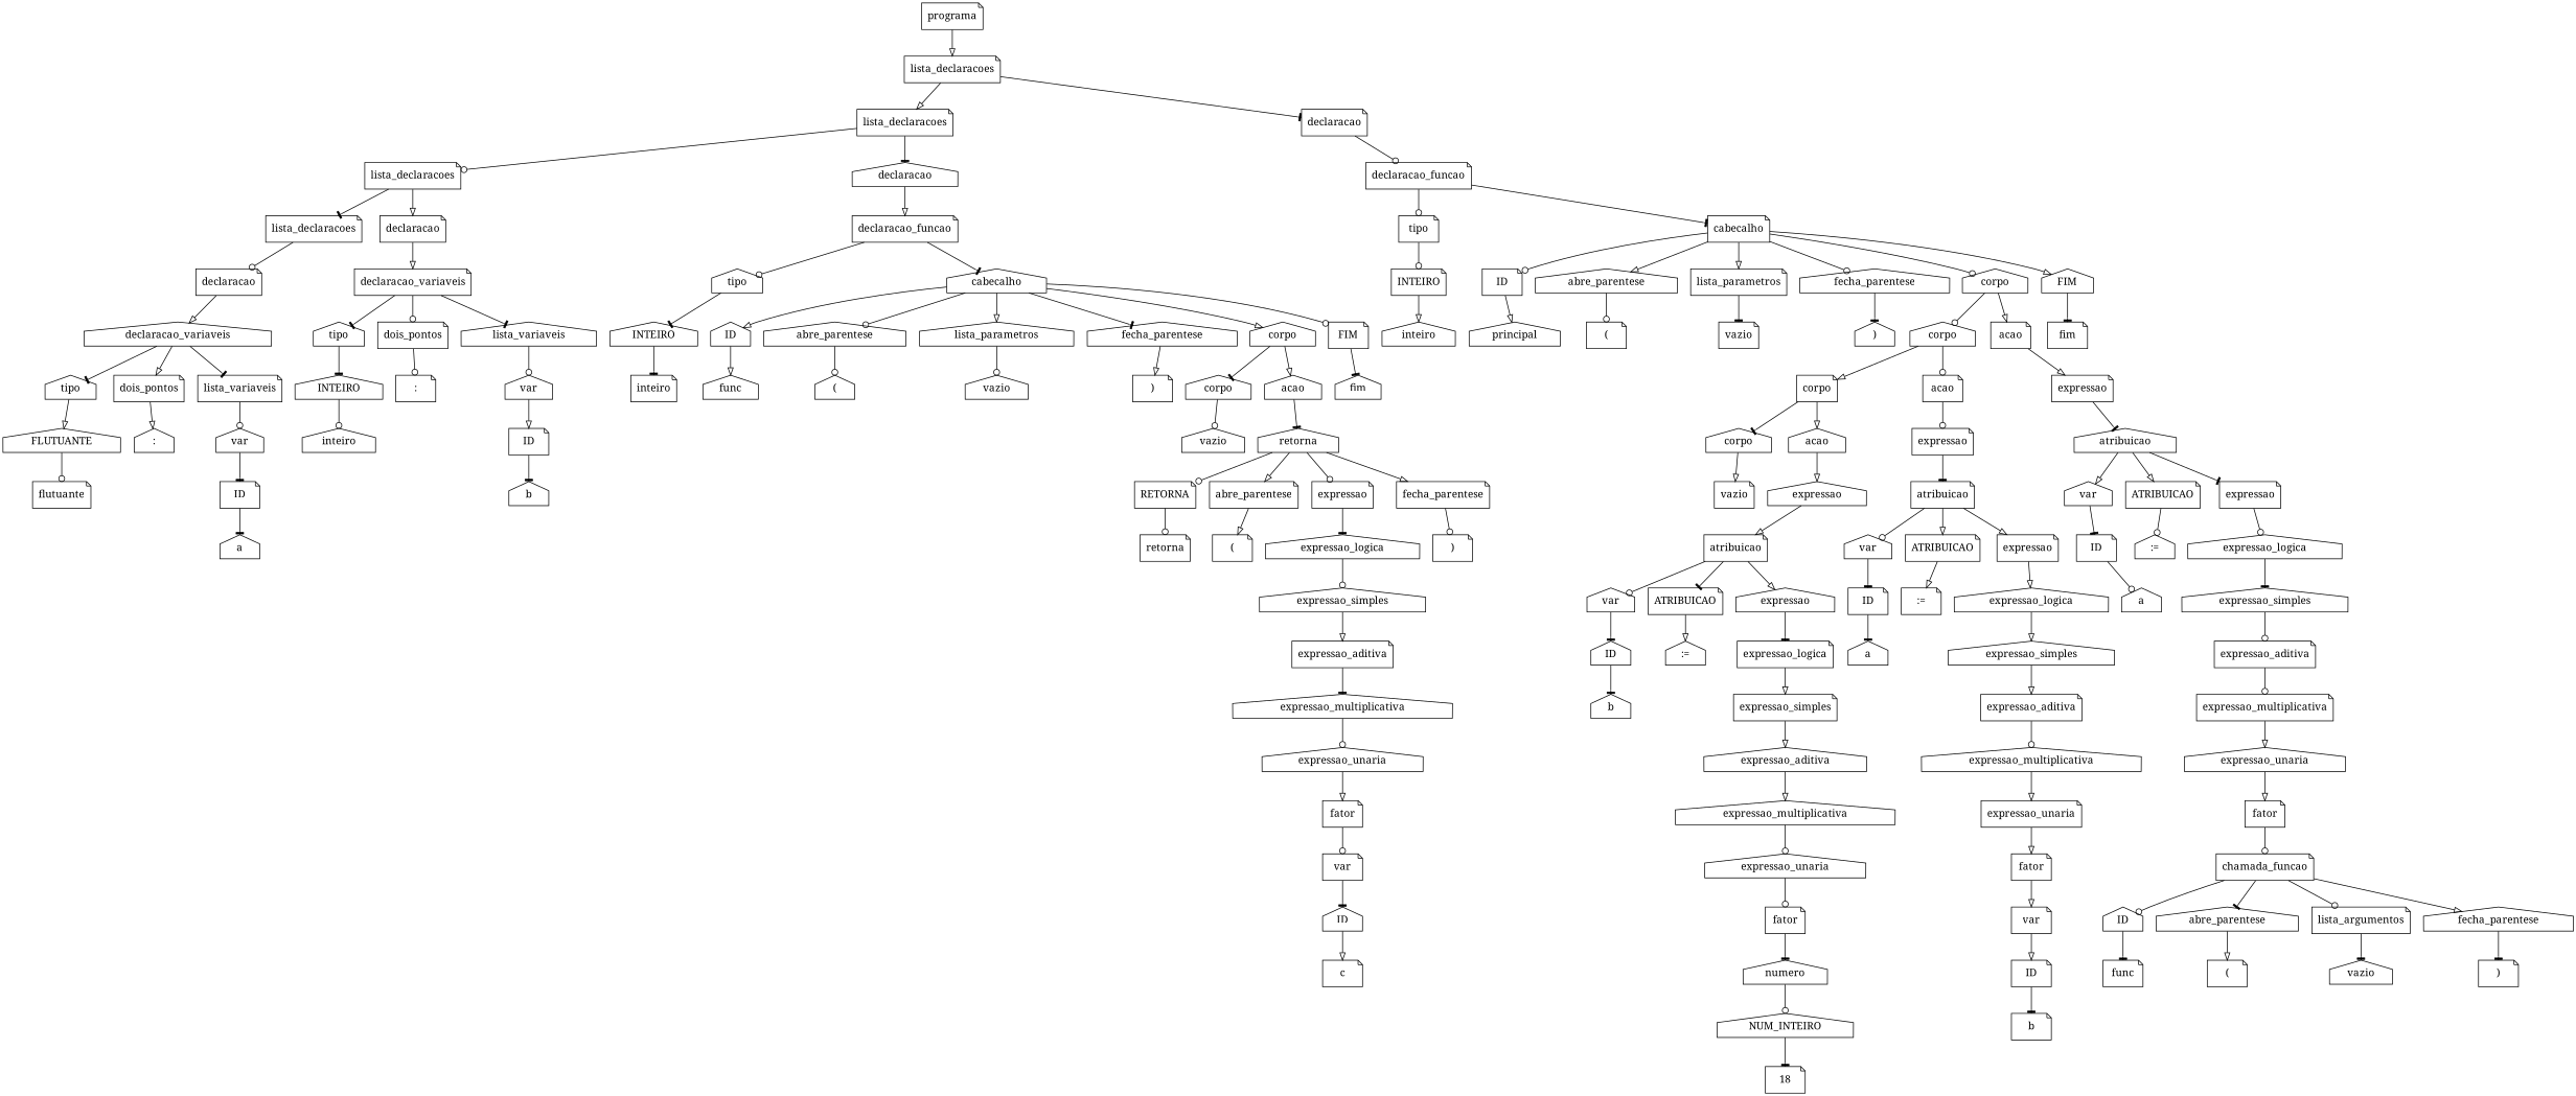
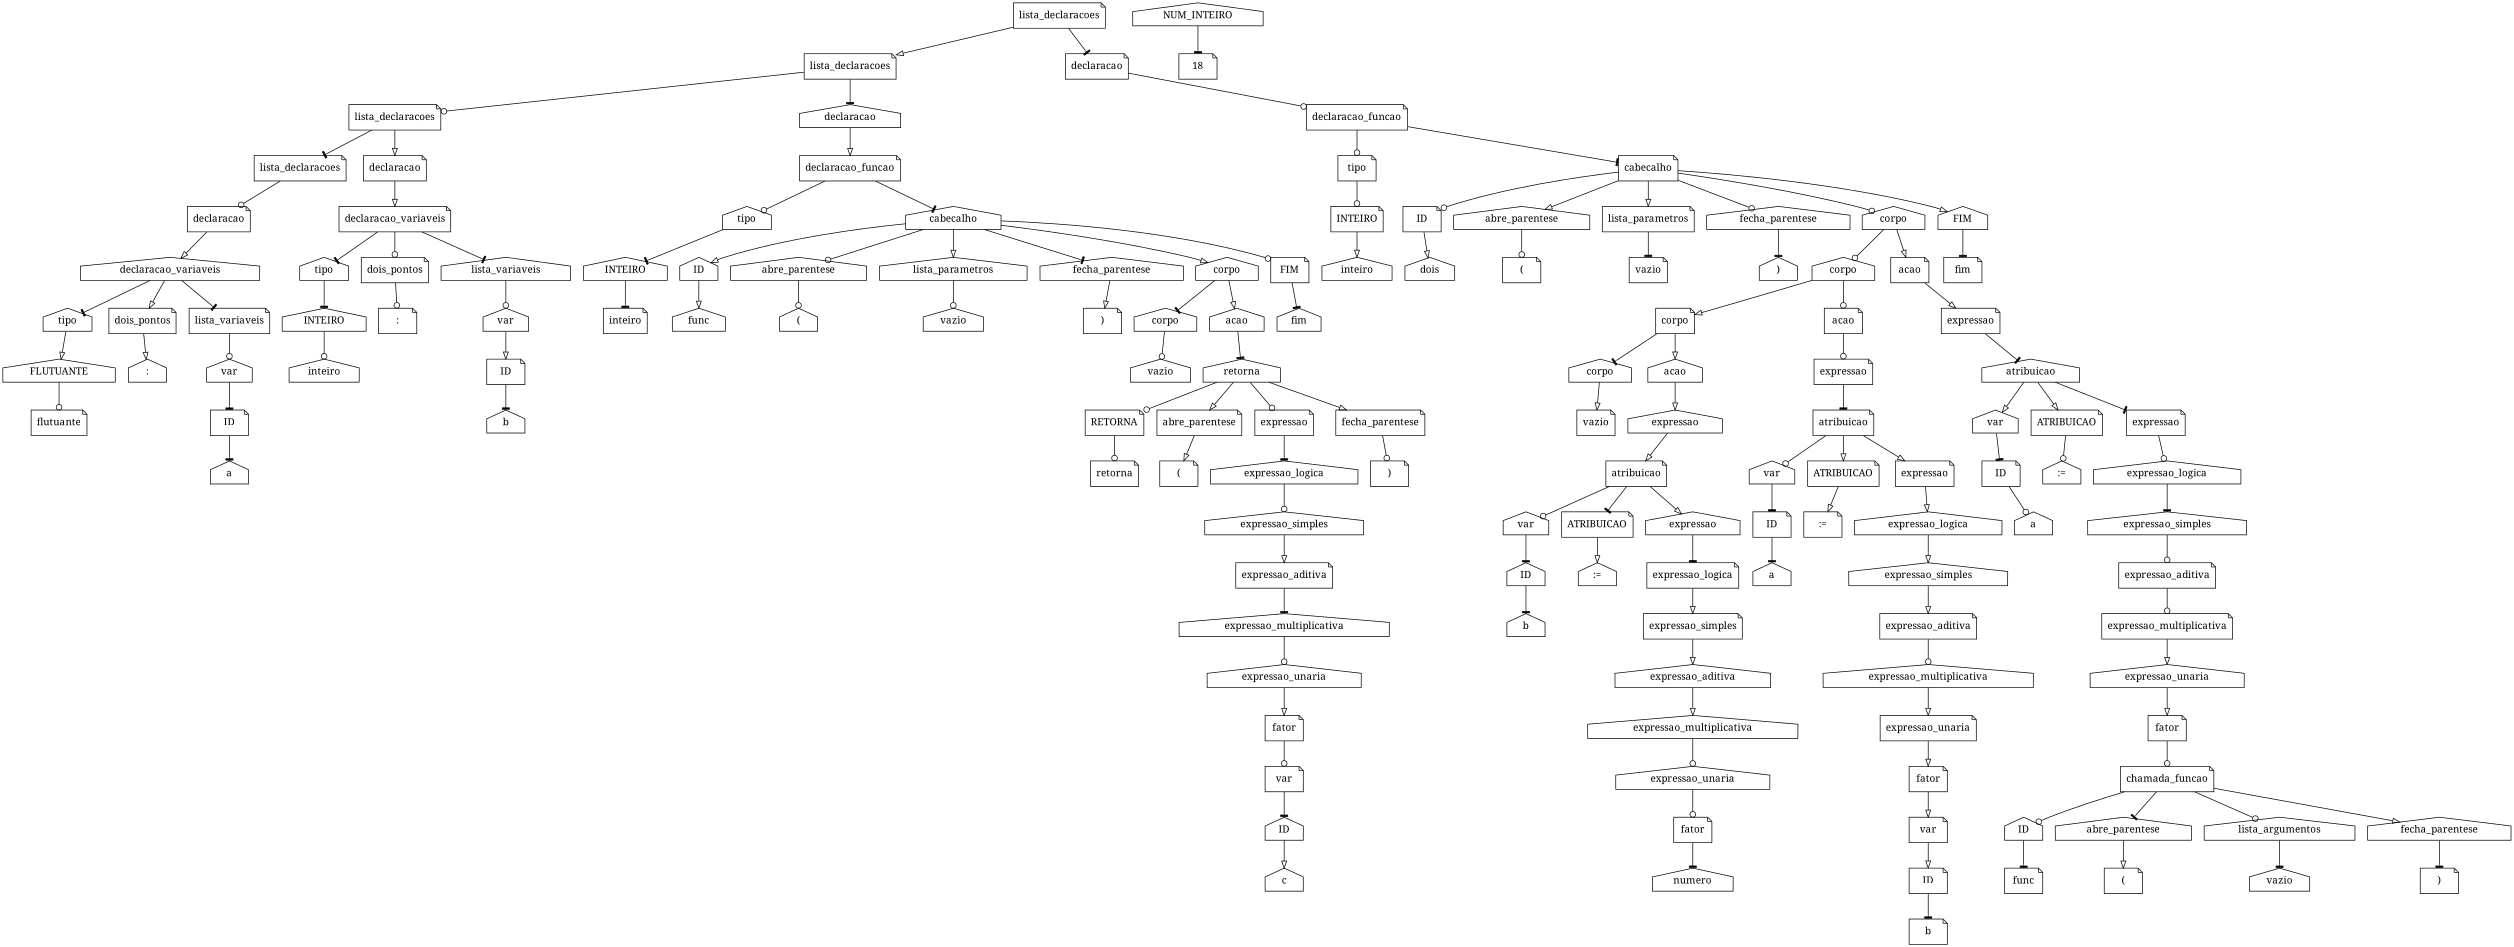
  digraph {
    fontname="Noto Serif"
    node [fontname="Noto Serif" shape=note]
    edge [arrowhead=onormal fontname="Noto Serif"]
-   n1 [label=programa]
    n2 [label=lista_declaracoes]
    n3 [label=lista_declaracoes]
    n4 [label=declaracao]
    n5 [label=lista_declaracoes]
    n6 [label=declaracao shape=house]
    n7 [label=declaracao_funcao]
    n8 [label=lista_declaracoes]
    n9 [label=declaracao]
    n10 [label=declaracao_funcao]
    n11 [label=declaracao]
    n12 [label=declaracao_variaveis]
    n13 [label=declaracao_variaveis shape=house]
    n14 [label=tipo shape=house]
    n15 [label=dois_pontos]
    n16 [label=lista_variaveis]
    n17 [label=FLUTUANTE shape=house]
    n18 [label=":" shape=house]
    n19 [label=var shape=house]
    n20 [label=flutuante]
    n21 [label=ID]
    n22 [label=a shape=house]
    n23 [label=tipo shape=house]
    n24 [label=dois_pontos]
    n25 [label=lista_variaveis shape=house]
    n26 [label=INTEIRO shape=house]
    n27 [label=":"]
    n28 [label=var shape=house]
    n29 [label=inteiro shape=house]
    n30 [label=ID]
    n31 [label=b shape=house]
    n32 [label=tipo shape=house]
    n33 [label=cabecalho shape=house]
    n34 [label=INTEIRO shape=house]
    n35 [label=ID shape=house]
    n36 [label=abre_parentese shape=house]
    n37 [label=lista_parametros shape=house]
    n38 [label=fecha_parentese shape=house]
    n39 [label=corpo shape=house]
    n40 [label=FIM]
    n41 [label=inteiro]
    n42 [label=func shape=house]
    n43 [label="(" shape=house]
    n44 [label=vazio shape=house]
    n45 [label=")"]
    n46 [label=corpo shape=house]
    n47 [label=acao shape=house]
    n48 [label=fim shape=house]
    n49 [label=vazio shape=house]
    n50 [label=retorna shape=house]
    n51 [label=RETORNA]
    n52 [label=abre_parentese]
    n53 [label=expressao]
    n54 [label=fecha_parentese]
    n55 [label=retorna]
    n56 [label="("]
    n57 [label=expressao_logica shape=house]
    n58 [label=")"]
    n59 [label=expressao_simples shape=house]
    n60 [label=expressao_aditiva]
    n61 [label=expressao_multiplicativa shape=house]
    n62 [label=expressao_unaria shape=house]
    n63 [label=fator]
    n64 [label=var]
    n65 [label=ID shape=house]
-   n66 [label=c]
+   n66 [label=c shape=house]
    n67 [label=tipo]
    n68 [label=cabecalho]
    n69 [label=INTEIRO]
    n70 [label=ID]
    n71 [label=abre_parentese shape=house]
    n72 [label=lista_parametros]
    n73 [label=fecha_parentese shape=house]
    n74 [label=corpo shape=house]
    n75 [label=FIM shape=house]
    n76 [label=inteiro shape=house]
-   n77 [label=principal shape=house]
+   n77 [label=dois shape=house]
    n78 [label="("]
    n79 [label=vazio]
    n80 [label=")" shape=house]
    n81 [label=corpo shape=house]
    n82 [label=acao]
    n83 [label=fim]
    n84 [label=corpo]
    n85 [label=acao]
    n86 [label=expressao]
    n87 [label=corpo shape=house]
    n88 [label=acao shape=house]
    n89 [label=expressao]
    n90 [label=vazio]
    n91 [label=expressao shape=house]
    n92 [label=atribuicao]
    n93 [label=var shape=house]
    n94 [label=ATRIBUICAO]
    n95 [label=expressao shape=house]
    n96 [label=ID shape=house]
    n97 [label=":=" shape=house]
    n98 [label=expressao_logica]
    n99 [label=b shape=house]
    n100 [label=expressao_simples]
    n101 [label=expressao_aditiva shape=house]
    n102 [label=expressao_multiplicativa shape=house]
    n103 [label=expressao_unaria shape=house]
    n104 [label=fator]
    n105 [label=numero shape=house]
    n106 [label=NUM_INTEIRO shape=house]
    n107 [label=18]
    n108 [label=atribuicao]
    n109 [label=var shape=house]
    n110 [label=ATRIBUICAO]
    n111 [label=expressao]
    n112 [label=ID]
    n113 [label=":="]
    n114 [label=expressao_logica shape=house]
    n115 [label=a shape=house]
    n116 [label=expressao_simples shape=house]
    n117 [label=expressao_aditiva]
    n118 [label=expressao_multiplicativa shape=house]
    n119 [label=expressao_unaria]
    n120 [label=fator]
    n121 [label=var]
    n122 [label=ID]
    n123 [label=b]
    n124 [label=atribuicao shape=house]
    n125 [label=var shape=house]
    n126 [label=ATRIBUICAO]
    n127 [label=expressao]
    n128 [label=ID]
    n129 [label=":=" shape=house]
    n130 [label=expressao_logica shape=house]
    n131 [label=a shape=house]
    n132 [label=expressao_simples shape=house]
    n133 [label=expressao_aditiva]
    n134 [label=expressao_multiplicativa]
    n135 [label=expressao_unaria shape=house]
    n136 [label=fator]
    n137 [label=chamada_funcao]
    n138 [label=ID shape=house]
    n139 [label=abre_parentese shape=house]
-   n140 [label=lista_argumentos]
+   n140 [label=lista_argumentos shape=house]
    n141 [label=fecha_parentese shape=house]
    n142 [label=func]
    n143 [label="("]
    n144 [label=vazio shape=house]
    n145 [label=")"]
-   n1 -> n2
    n2 -> n3
    n2 -> n4 [arrowhead=tee]
    n3 -> n5 [arrowhead=odot]
    n3 -> n6 [arrowhead=tee]
    n4 -> n7 [arrowhead=odot]
    n5 -> n8 [arrowhead=tee]
    n5 -> n9
    n6 -> n10
    n7 -> n67 [arrowhead=odot]
    n7 -> n68 [arrowhead=tee]
    n8 -> n11 [arrowhead=odot]
    n9 -> n12
    n10 -> n32 [arrowhead=odot]
    n10 -> n33 [arrowhead=tee]
    n11 -> n13
    n12 -> n23 [arrowhead=tee]
    n12 -> n24 [arrowhead=odot]
    n12 -> n25 [arrowhead=tee]
    n13 -> n14 [arrowhead=tee]
    n13 -> n15
    n13 -> n16 [arrowhead=tee]
    n14 -> n17
    n15 -> n18
    n16 -> n19 [arrowhead=odot]
    n17 -> n20 [arrowhead=odot]
    n19 -> n21 [arrowhead=tee]
    n21 -> n22 [arrowhead=tee]
    n23 -> n26 [arrowhead=tee]
    n24 -> n27 [arrowhead=odot]
    n25 -> n28 [arrowhead=odot]
    n26 -> n29 [arrowhead=odot]
    n28 -> n30
    n30 -> n31 [arrowhead=tee]
    n32 -> n34 [arrowhead=tee]
    n33 -> n35
    n33 -> n36 [arrowhead=odot]
    n33 -> n37
    n33 -> n38 [arrowhead=tee]
    n33 -> n39
    n33 -> n40 [arrowhead=odot]
    n34 -> n41 [arrowhead=tee]
    n35 -> n42
    n36 -> n43 [arrowhead=odot]
    n37 -> n44 [arrowhead=odot]
    n38 -> n45
    n39 -> n46 [arrowhead=tee]
    n39 -> n47
    n40 -> n48 [arrowhead=tee]
    n46 -> n49 [arrowhead=odot]
    n47 -> n50 [arrowhead=tee]
    n50 -> n51 [arrowhead=odot]
    n50 -> n52
    n50 -> n53 [arrowhead=odot]
    n50 -> n54
    n51 -> n55 [arrowhead=odot]
    n52 -> n56
    n53 -> n57 [arrowhead=tee]
    n54 -> n58 [arrowhead=odot]
    n57 -> n59 [arrowhead=odot]
    n59 -> n60
    n60 -> n61 [arrowhead=tee]
    n61 -> n62 [arrowhead=odot]
    n62 -> n63
    n63 -> n64 [arrowhead=odot]
    n64 -> n65 [arrowhead=tee]
    n65 -> n66
    n67 -> n69 [arrowhead=odot]
    n68 -> n70 [arrowhead=odot]
    n68 -> n71
    n68 -> n72
    n68 -> n73 [arrowhead=odot]
    n68 -> n74 [arrowhead=odot]
    n68 -> n75
    n69 -> n76
    n70 -> n77
    n71 -> n78 [arrowhead=odot]
    n72 -> n79 [arrowhead=tee]
    n73 -> n80 [arrowhead=tee]
    n74 -> n81 [arrowhead=odot]
    n74 -> n82
    n75 -> n83 [arrowhead=tee]
    n81 -> n84
    n81 -> n85 [arrowhead=odot]
    n82 -> n86
    n84 -> n87 [arrowhead=tee]
    n84 -> n88
    n85 -> n89 [arrowhead=odot]
    n86 -> n124 [arrowhead=tee]
    n87 -> n90
    n88 -> n91
    n89 -> n108 [arrowhead=tee]
    n91 -> n92
    n92 -> n93 [arrowhead=odot]
    n92 -> n94 [arrowhead=tee]
    n92 -> n95
    n93 -> n96 [arrowhead=tee]
    n94 -> n97
    n95 -> n98 [arrowhead=tee]
    n96 -> n99 [arrowhead=tee]
    n98 -> n100
    n100 -> n101
    n101 -> n102
    n102 -> n103 [arrowhead=odot]
    n103 -> n104 [arrowhead=odot]
    n104 -> n105 [arrowhead=tee]
-   n105 -> n106 [arrowhead=odot]
    n106 -> n107 [arrowhead=tee]
    n108 -> n109 [arrowhead=odot]
    n108 -> n110
    n108 -> n111
    n109 -> n112 [arrowhead=tee]
    n110 -> n113
    n111 -> n114
    n112 -> n115 [arrowhead=tee]
    n114 -> n116
    n116 -> n117
    n117 -> n118 [arrowhead=odot]
    n118 -> n119
    n119 -> n120
    n120 -> n121
    n121 -> n122
    n122 -> n123 [arrowhead=tee]
    n124 -> n125
    n124 -> n126
    n124 -> n127 [arrowhead=tee]
    n125 -> n128 [arrowhead=tee]
    n126 -> n129 [arrowhead=odot]
    n127 -> n130 [arrowhead=odot]
    n128 -> n131 [arrowhead=odot]
    n130 -> n132 [arrowhead=tee]
    n132 -> n133 [arrowhead=odot]
    n133 -> n134 [arrowhead=odot]
    n134 -> n135
    n135 -> n136
    n136 -> n137 [arrowhead=odot]
    n137 -> n138 [arrowhead=odot]
    n137 -> n139 [arrowhead=tee]
    n137 -> n140 [arrowhead=odot]
    n137 -> n141
    n138 -> n142 [arrowhead=tee]
    n139 -> n143
    n140 -> n144 [arrowhead=tee]
    n141 -> n145 [arrowhead=tee]
  }
